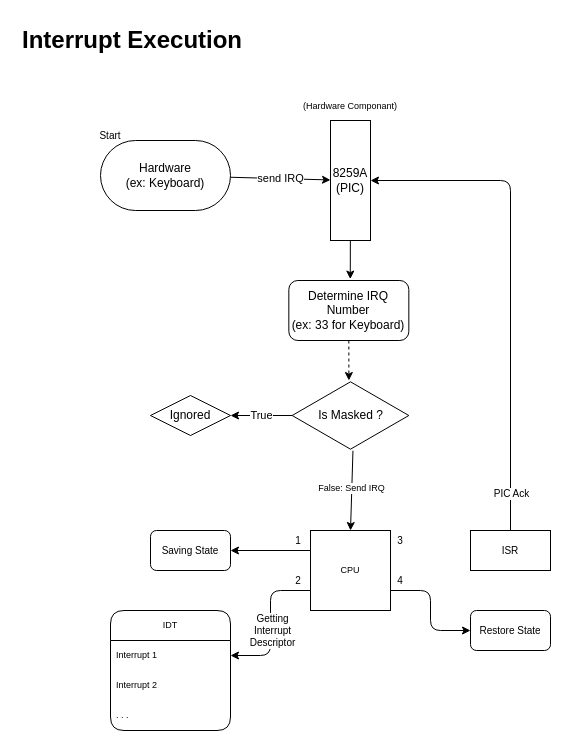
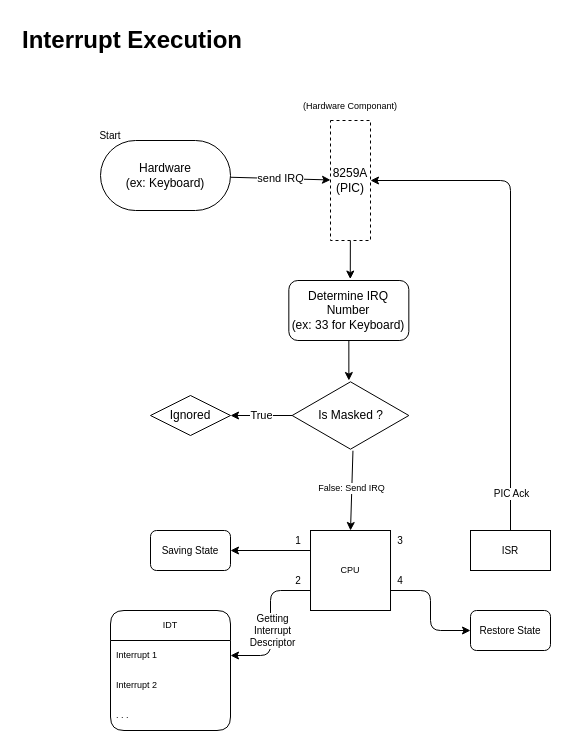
  <mxCell id="0" />
  <mxCell id="1" parent="0" />
  <mxCell id="2" value="&lt;h1&gt;Interrupt Execution&amp;nbsp;&lt;/h1&gt;" style="text;html=1;strokeColor=none;fillColor=none;align=left;verticalAlign=middle;whiteSpace=wrap;rounded=0;horizontal=1;" parent="1" vertex="1"><mxGeometry x="20" y="20" width="230" height="40" as="geometry" /></mxCell>
  <mxCell id="3" value="send IRQ" style="edgeStyle=none;html=1;" parent="1" source="4" target="6" edge="1"><mxGeometry relative="1" as="geometry" /></mxCell>
  <mxCell id="4" value="Hardware&lt;br&gt;(ex: Keyboard)" style="rounded=1;whiteSpace=wrap;html=1;direction=west;rotation=0;perimeterSpacing=0;arcSize=50;" parent="1" vertex="1"><mxGeometry x="100" y="140" width="130" height="70" as="geometry" /></mxCell>
  <mxCell id="5" style="edgeStyle=none;html=1;entryX=0.512;entryY=-0.024;entryDx=0;entryDy=0;fontSize=9;entryPerimeter=0;" parent="1" source="6" target="19" edge="1"><mxGeometry relative="1" as="geometry" /></mxCell>
- <mxCell id="6" value="8259A&lt;br&gt;(PIC)" style="whiteSpace=wrap;html=1;rounded=0;" parent="1" vertex="1"><mxGeometry x="330" y="120" width="40" height="120" as="geometry" /></mxCell>
+ <mxCell id="6" value="8259A&lt;br&gt;(PIC)" style="whiteSpace=wrap;html=1;rounded=0;dashed=1;" parent="1" vertex="1"><mxGeometry x="330" y="120" width="40" height="120" as="geometry" /></mxCell>
  <mxCell id="7" value="True" style="edgeStyle=none;html=1;" parent="1" source="10" target="11" edge="1"><mxGeometry relative="1" as="geometry" /></mxCell>
  <mxCell id="8" style="html=1;entryX=0.5;entryY=0;entryDx=0;entryDy=0;fontSize=9;exitX=0.521;exitY=1.003;exitDx=0;exitDy=0;exitPerimeter=0;" parent="1" source="10" target="17" edge="1"><mxGeometry relative="1" as="geometry" /></mxCell>
  <mxCell id="9" value="False: Send IRQ" style="edgeLabel;html=1;align=center;verticalAlign=middle;resizable=0;points=[];fontSize=9;" parent="8" vertex="1" connectable="0"><mxGeometry x="-0.378" relative="1" as="geometry"><mxPoint x="-1" y="12" as="offset" /></mxGeometry></mxCell>
  <mxCell id="10" value="Is Masked ?" style="html=1;whiteSpace=wrap;aspect=fixed;shape=isoRectangle;" parent="1" vertex="1"><mxGeometry x="291.67" y="380" width="116.67" height="70" as="geometry" /></mxCell>
  <mxCell id="11" value="Ignored" style="rhombus;whiteSpace=wrap;html=1;" parent="1" vertex="1"><mxGeometry x="150.01" y="395" width="80" height="40" as="geometry" /></mxCell>
  <mxCell id="12" value="&lt;font style=&quot;font-size: 9px;&quot;&gt;(Hardware Componant)&lt;/font&gt;" style="text;html=1;strokeColor=none;fillColor=none;align=center;verticalAlign=middle;whiteSpace=wrap;rounded=0;" parent="1" vertex="1"><mxGeometry x="300" y="90" width="100" height="30" as="geometry" /></mxCell>
  <mxCell id="13" style="edgeStyle=orthogonalEdgeStyle;rounded=1;html=1;exitX=0;exitY=0.25;exitDx=0;exitDy=0;strokeColor=default;fontSize=10;" parent="1" source="17" target="25" edge="1"><mxGeometry relative="1" as="geometry" /></mxCell>
  <mxCell id="14" style="edgeStyle=orthogonalEdgeStyle;rounded=1;html=1;exitX=0;exitY=0.75;exitDx=0;exitDy=0;entryX=1;entryY=0.5;entryDx=0;entryDy=0;strokeColor=default;fontSize=10;" parent="1" source="17" target="21" edge="1"><mxGeometry relative="1" as="geometry" /></mxCell>
  <mxCell id="15" value="Getting&lt;br&gt;Interrupt&lt;br&gt;Descriptor" style="edgeLabel;html=1;align=center;verticalAlign=middle;resizable=0;points=[];fontSize=10;" parent="14" vertex="1" connectable="0"><mxGeometry x="0.177" y="1" relative="1" as="geometry"><mxPoint y="-5" as="offset" /></mxGeometry></mxCell>
  <mxCell id="16" style="edgeStyle=orthogonalEdgeStyle;rounded=1;html=1;exitX=1;exitY=0.75;exitDx=0;exitDy=0;entryX=0;entryY=0.5;entryDx=0;entryDy=0;strokeColor=default;fontSize=10;" parent="1" source="17" target="32" edge="1"><mxGeometry relative="1" as="geometry" /></mxCell>
  <mxCell id="17" value="CPU" style="whiteSpace=wrap;html=1;aspect=fixed;fontSize=9;" parent="1" vertex="1"><mxGeometry x="310.01" y="530" width="80" height="80" as="geometry" /></mxCell>
- <mxCell id="18" style="edgeStyle=none;html=1;entryX=0.486;entryY=0;entryDx=0;entryDy=0;entryPerimeter=0;fontSize=9;dashed=1;" parent="1" source="19" target="10" edge="1"><mxGeometry relative="1" as="geometry" /></mxCell>
+ <mxCell id="18" style="edgeStyle=none;html=1;entryX=0.486;entryY=0;entryDx=0;entryDy=0;entryPerimeter=0;fontSize=9;" parent="1" source="19" target="10" edge="1"><mxGeometry relative="1" as="geometry" /></mxCell>
  <mxCell id="19" value="Determine IRQ Number&lt;br&gt;(ex: 33 for Keyboard)" style="whiteSpace=wrap;html=1;glass=0;shadow=0;rounded=1;" parent="1" vertex="1"><mxGeometry x="288.335" y="280" width="120" height="60" as="geometry" /></mxCell>
  <mxCell id="20" value="IDT" style="swimlane;fontStyle=0;childLayout=stackLayout;horizontal=1;startSize=30;horizontalStack=0;resizeParent=1;resizeParentMax=0;resizeLast=0;collapsible=1;marginBottom=0;whiteSpace=wrap;html=1;rounded=1;shadow=0;glass=0;sketch=0;fontSize=9;" parent="1" vertex="1"><mxGeometry x="110.01" y="610" width="120" height="120" as="geometry" /></mxCell>
  <mxCell id="21" value="Interrupt 1" style="text;strokeColor=none;fillColor=none;align=left;verticalAlign=middle;spacingLeft=4;spacingRight=4;overflow=hidden;points=[[0,0.5],[1,0.5]];portConstraint=eastwest;rotatable=0;whiteSpace=wrap;html=1;rounded=1;shadow=0;glass=0;sketch=0;fontSize=9;" parent="20" vertex="1"><mxGeometry y="30" width="120" height="30" as="geometry" /></mxCell>
  <mxCell id="22" value="Interrupt 2" style="text;strokeColor=none;fillColor=none;align=left;verticalAlign=middle;spacingLeft=4;spacingRight=4;overflow=hidden;points=[[0,0.5],[1,0.5]];portConstraint=eastwest;rotatable=0;whiteSpace=wrap;html=1;rounded=1;shadow=0;glass=0;sketch=0;fontSize=9;" parent="20" vertex="1"><mxGeometry y="60" width="120" height="30" as="geometry" /></mxCell>
  <mxCell id="23" value=". . ." style="text;strokeColor=none;fillColor=none;align=left;verticalAlign=middle;spacingLeft=4;spacingRight=4;overflow=hidden;points=[[0,0.5],[1,0.5]];portConstraint=eastwest;rotatable=0;whiteSpace=wrap;html=1;rounded=1;shadow=0;glass=0;sketch=0;fontSize=9;fontStyle=0" parent="20" vertex="1"><mxGeometry y="90" width="120" height="30" as="geometry" /></mxCell>
  <mxCell id="24" value="Start" style="text;html=1;strokeColor=none;fillColor=none;align=center;verticalAlign=middle;whiteSpace=wrap;rounded=0;shadow=0;glass=0;sketch=0;fontSize=10;" parent="1" vertex="1"><mxGeometry x="90" y="120" width="40" height="30" as="geometry" /></mxCell>
  <mxCell id="25" value="Saving State" style="rounded=1;whiteSpace=wrap;html=1;shadow=0;glass=0;sketch=0;fontSize=10;" parent="1" vertex="1"><mxGeometry x="150" y="530" width="80" height="40" as="geometry" /></mxCell>
  <mxCell id="26" style="edgeStyle=orthogonalEdgeStyle;rounded=1;html=1;exitX=0.5;exitY=0;exitDx=0;exitDy=0;entryX=1;entryY=0.5;entryDx=0;entryDy=0;strokeColor=default;fontSize=10;" parent="1" source="28" target="6" edge="1"><mxGeometry relative="1" as="geometry" /></mxCell>
  <mxCell id="27" value="PIC Ack" style="edgeLabel;html=1;align=center;verticalAlign=middle;resizable=0;points=[];fontSize=10;" parent="26" vertex="1" connectable="0"><mxGeometry x="-0.797" y="-1" relative="1" as="geometry"><mxPoint x="-1" y="12" as="offset" /></mxGeometry></mxCell>
  <mxCell id="28" value="ISR" style="rounded=1;whiteSpace=wrap;html=1;shadow=0;glass=0;sketch=0;fontSize=10;arcSize=0;" parent="1" vertex="1"><mxGeometry x="470" y="530" width="80" height="40" as="geometry" /></mxCell>
  <mxCell id="29" value="1" style="text;html=1;strokeColor=none;fillColor=none;align=center;verticalAlign=middle;whiteSpace=wrap;rounded=0;shadow=0;glass=0;sketch=0;fontSize=10;" parent="1" vertex="1"><mxGeometry x="288.33" y="530" width="20" height="20" as="geometry" /></mxCell>
  <mxCell id="30" value="2" style="text;html=1;strokeColor=none;fillColor=none;align=center;verticalAlign=middle;whiteSpace=wrap;rounded=0;shadow=0;glass=0;sketch=0;fontSize=10;" parent="1" vertex="1"><mxGeometry x="288.33" y="570" width="20" height="20" as="geometry" /></mxCell>
  <mxCell id="31" value="3" style="text;html=1;strokeColor=none;fillColor=none;align=center;verticalAlign=middle;whiteSpace=wrap;rounded=0;shadow=0;glass=0;sketch=0;fontSize=10;" parent="1" vertex="1"><mxGeometry x="390.01" y="530" width="20" height="20" as="geometry" /></mxCell>
  <mxCell id="32" value="Restore State" style="rounded=1;whiteSpace=wrap;html=1;shadow=0;glass=0;sketch=0;fontSize=10;" parent="1" vertex="1"><mxGeometry x="470" y="610" width="80" height="40" as="geometry" /></mxCell>
  <mxCell id="33" value="4" style="text;html=1;strokeColor=none;fillColor=none;align=center;verticalAlign=middle;whiteSpace=wrap;rounded=0;shadow=0;glass=0;sketch=0;fontSize=10;" parent="1" vertex="1"><mxGeometry x="390.01" y="570" width="20" height="20" as="geometry" /></mxCell>
